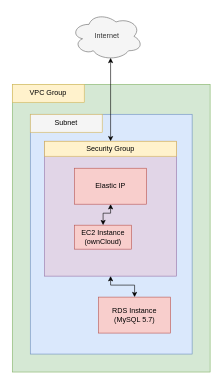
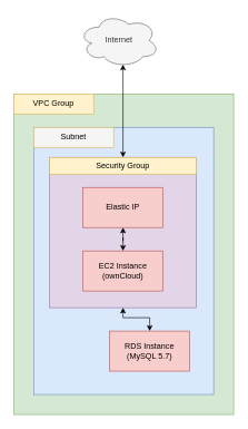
  <mxCell id="0" />
  <mxCell id="1" parent="0" />
  <mxCell id="2" value="" style="rounded=0;whiteSpace=wrap;html=1;fillColor=#d5e8d4;strokeColor=#82b366;" parent="1" vertex="1"><mxGeometry x="20" y="140" width="330" height="480" as="geometry" /></mxCell>
  <mxCell id="3" value="VPC Group" style="rounded=0;whiteSpace=wrap;html=1;fillColor=#fff2cc;strokeColor=#d6b656;" parent="1" vertex="1"><mxGeometry x="20" y="140" width="120" height="30" as="geometry" /></mxCell>
  <mxCell id="4" value="Internet" style="ellipse;shape=cloud;whiteSpace=wrap;html=1;fillColor=#f5f5f5;strokeColor=#666666;fontColor=#333333;" parent="1" vertex="1"><mxGeometry x="118" y="20" width="120" height="80" as="geometry" /></mxCell>
  <mxCell id="5" value="" style="rounded=0;whiteSpace=wrap;html=1;fillColor=#dae8fc;strokeColor=#6c8ebf;" parent="1" vertex="1"><mxGeometry x="50" y="190" width="270" height="400" as="geometry" /></mxCell>
  <mxCell id="6" value="" style="rounded=0;whiteSpace=wrap;html=1;fillColor=#e1d5e7;strokeColor=#9673a6;" parent="1" vertex="1"><mxGeometry x="74" y="235" width="220" height="225" as="geometry" /></mxCell>
  <mxCell id="7" style="edgeStyle=orthogonalEdgeStyle;rounded=0;orthogonalLoop=1;jettySize=auto;html=1;exitX=0.5;exitY=0;exitDx=0;exitDy=0;startArrow=classic;startFill=1;" parent="1" source="8" target="9" edge="1"><mxGeometry relative="1" as="geometry" /></mxCell>
- <mxCell id="8" value="EC2 Instance&lt;br&gt;(ownCloud)" style="rounded=0;whiteSpace=wrap;html=1;fillColor=#f8cecc;strokeColor=#b85450;" parent="1" vertex="1"><mxGeometry x="124" y="375" width="95" height="40" as="geometry" /></mxCell>
+ <mxCell id="8" value="EC2 Instance&lt;br&gt;(ownCloud)" style="rounded=0;whiteSpace=wrap;html=1;fillColor=#f8cecc;strokeColor=#b85450;" parent="1" vertex="1"><mxGeometry x="124" y="375" width="120" height="60" as="geometry" /></mxCell>
  <mxCell id="9" value="Elastic IP" style="rounded=0;whiteSpace=wrap;html=1;fillColor=#f8cecc;strokeColor=#b85450;" parent="1" vertex="1"><mxGeometry x="124" y="280" width="120" height="60" as="geometry" /></mxCell>
  <mxCell id="10" style="edgeStyle=orthogonalEdgeStyle;rounded=0;orthogonalLoop=1;jettySize=auto;html=1;exitX=0.5;exitY=0;exitDx=0;exitDy=0;entryX=0.5;entryY=1;entryDx=0;entryDy=0;startArrow=classic;startFill=1;" parent="1" source="11" target="6" edge="1"><mxGeometry relative="1" as="geometry" /></mxCell>
  <mxCell id="11" value="RDS Instance&lt;br&gt;(MySQL 5.7)" style="rounded=0;whiteSpace=wrap;html=1;fillColor=#f8cecc;strokeColor=#b85450;" parent="1" vertex="1"><mxGeometry x="164" y="495" width="120" height="60" as="geometry" /></mxCell>
  <mxCell id="12" value="Security Group" style="rounded=0;whiteSpace=wrap;html=1;fillColor=#fff2cc;strokeColor=#d6b656;" parent="1" vertex="1"><mxGeometry x="74" y="235" width="220" height="25" as="geometry" /></mxCell>
  <mxCell id="13" value="Subnet" style="rounded=0;whiteSpace=wrap;html=1;fillColor=#f5f5f5;strokeColor=#d6b656;" parent="1" vertex="1"><mxGeometry x="50" y="190" width="120" height="30" as="geometry" /></mxCell>
  <mxCell id="14" style="edgeStyle=orthogonalEdgeStyle;rounded=0;orthogonalLoop=1;jettySize=auto;html=1;exitX=0.55;exitY=0.95;exitDx=0;exitDy=0;exitPerimeter=0;entryX=0.5;entryY=0;entryDx=0;entryDy=0;startArrow=classic;startFill=1;" parent="1" source="4" target="12" edge="1"><mxGeometry relative="1" as="geometry" /></mxCell>
